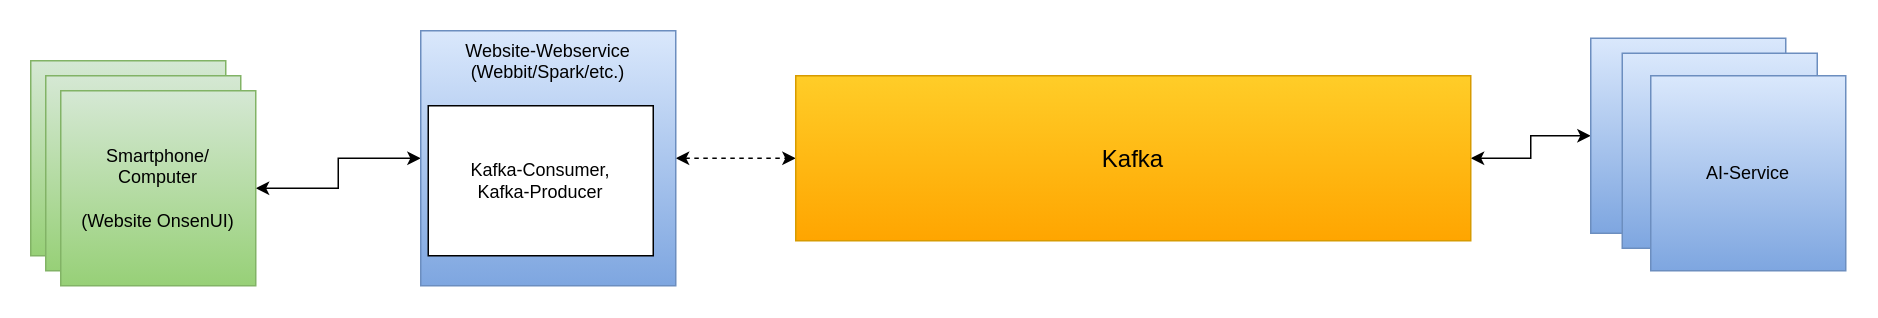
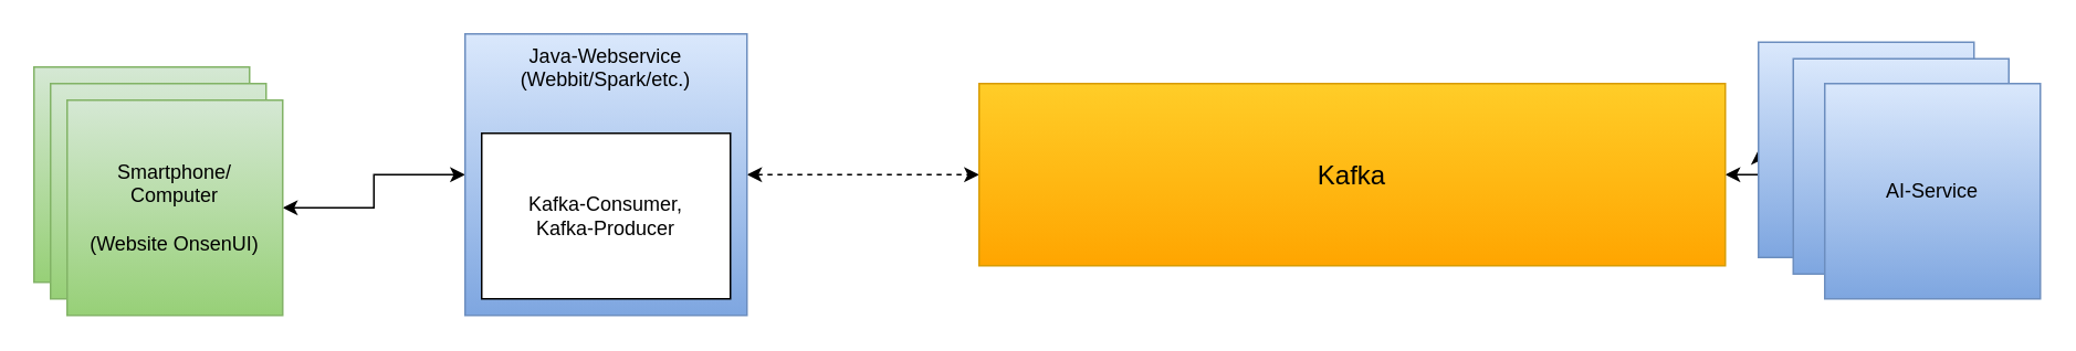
  <mxCell id="0" />
  <mxCell id="1" parent="0" />
  <mxCell id="2" style="edgeStyle=orthogonalEdgeStyle;rounded=0;orthogonalLoop=1;jettySize=auto;html=1;exitX=1;exitY=0.5;exitDx=0;exitDy=0;entryX=0;entryY=0.5;entryDx=0;entryDy=0;startArrow=classic;startFill=1;dashed=1;" edge="1" parent="1" source="4" target="6"><mxGeometry relative="1" as="geometry" /></mxCell>
  <mxCell id="3" style="edgeStyle=orthogonalEdgeStyle;rounded=0;orthogonalLoop=1;jettySize=auto;html=1;exitX=0;exitY=0.5;exitDx=0;exitDy=0;fontSize=12;startArrow=classic;startFill=1;" edge="1" parent="1" source="4" target="13"><mxGeometry relative="1" as="geometry" /></mxCell>
- <mxCell id="4" value="Website-Webservice&lt;br&gt;(Webbit/Spark/etc.)" style="whiteSpace=wrap;html=1;aspect=fixed;gradientColor=#7ea6e0;fillColor=#dae8fc;strokeColor=#6c8ebf;verticalAlign=top;" vertex="1" parent="1"><mxGeometry x="280" y="20" width="170" height="170" as="geometry" /></mxCell>
+ <mxCell id="4" value="Java-Webservice&lt;br&gt;(Webbit/Spark/etc.)" style="whiteSpace=wrap;html=1;aspect=fixed;gradientColor=#7ea6e0;fillColor=#dae8fc;strokeColor=#6c8ebf;verticalAlign=top;" vertex="1" parent="1"><mxGeometry x="280" y="20" width="170" height="170" as="geometry" /></mxCell>
  <mxCell id="5" style="edgeStyle=orthogonalEdgeStyle;rounded=0;orthogonalLoop=1;jettySize=auto;html=1;exitX=1;exitY=0.5;exitDx=0;exitDy=0;fontSize=12;startArrow=classic;startFill=1;" edge="1" parent="1" source="6" target="8"><mxGeometry relative="1" as="geometry" /></mxCell>
- <mxCell id="6" value="Kafka" style="rounded=0;whiteSpace=wrap;html=1;fillColor=#ffcd28;strokeColor=#d79b00;gradientColor=#ffa500;fontSize=16;" vertex="1" parent="1"><mxGeometry x="530" y="50" width="450" height="110" as="geometry" /></mxCell>
+ <mxCell id="6" value="Kafka" style="rounded=0;whiteSpace=wrap;html=1;fillColor=#ffcd28;strokeColor=#d79b00;gradientColor=#ffa500;fontSize=16;" vertex="1" parent="1"><mxGeometry x="590" y="50" width="450" height="110" as="geometry" /></mxCell>
  <mxCell id="7" value="&lt;div&gt;Smartphone/&lt;/div&gt;&lt;div&gt;Computer&lt;/div&gt;&lt;br&gt;(Website OnsenUI)" style="whiteSpace=wrap;html=1;aspect=fixed;gradientColor=#97d077;fillColor=#d5e8d4;strokeColor=#82b366;" vertex="1" parent="1"><mxGeometry x="20" y="40" width="130" height="130" as="geometry" /></mxCell>
  <mxCell id="8" value="AI-Service" style="whiteSpace=wrap;html=1;aspect=fixed;gradientColor=#7ea6e0;fillColor=#dae8fc;strokeColor=#6c8ebf;" vertex="1" parent="1"><mxGeometry x="1060" y="25" width="130" height="130" as="geometry" /></mxCell>
- <mxCell id="9" value="Kafka-Consumer,&lt;br style=&quot;font-size: 12px&quot;&gt;Kafka-Producer" style="rounded=0;whiteSpace=wrap;html=1;fontSize=12;" vertex="1" parent="1"><mxGeometry x="285" y="70" width="150" height="100" as="geometry" /></mxCell>
+ <mxCell id="9" value="Kafka-Consumer,&lt;br style=&quot;font-size: 12px&quot;&gt;Kafka-Producer" style="rounded=0;whiteSpace=wrap;html=1;fontSize=12;" vertex="1" parent="1"><mxGeometry x="290" y="80" width="150" height="100" as="geometry" /></mxCell>
  <mxCell id="10" value="AI-Service" style="whiteSpace=wrap;html=1;aspect=fixed;gradientColor=#7ea6e0;fillColor=#dae8fc;strokeColor=#6c8ebf;" vertex="1" parent="1"><mxGeometry x="1081" y="35" width="130" height="130" as="geometry" /></mxCell>
  <mxCell id="11" value="AI-Service" style="whiteSpace=wrap;html=1;aspect=fixed;gradientColor=#7ea6e0;fillColor=#dae8fc;strokeColor=#6c8ebf;" vertex="1" parent="1"><mxGeometry x="1100" y="50" width="130" height="130" as="geometry" /></mxCell>
  <mxCell id="12" value="&lt;div&gt;Smartphone/&lt;/div&gt;&lt;div&gt;Computer&lt;/div&gt;&lt;br&gt;(Website OnsenUI)" style="whiteSpace=wrap;html=1;aspect=fixed;gradientColor=#97d077;fillColor=#d5e8d4;strokeColor=#82b366;" vertex="1" parent="1"><mxGeometry x="30" y="50" width="130" height="130" as="geometry" /></mxCell>
  <mxCell id="13" value="&lt;div&gt;Smartphone/&lt;/div&gt;&lt;div&gt;Computer&lt;/div&gt;&lt;br&gt;(Website OnsenUI)" style="whiteSpace=wrap;html=1;aspect=fixed;gradientColor=#97d077;fillColor=#d5e8d4;strokeColor=#82b366;" vertex="1" parent="1"><mxGeometry x="40" y="60" width="130" height="130" as="geometry" /></mxCell>
